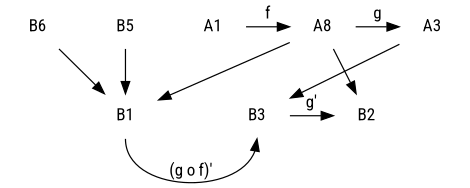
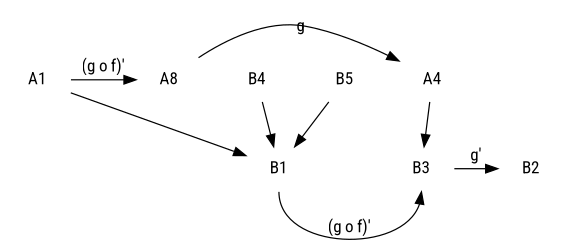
  digraph {
    fontname="Roboto Condensed"
    node [fontname="Roboto Condensed" shape=plaintext]
    edge [fontname="Roboto Condensed"]
    A1
    n2 [label=A8]
-   A3
+   A3 [label=A4]
    B1
    B2
    B3
-   B4 [label=B6]
+   B4
    B5
    subgraph sub_1 {
      rank=same
      A1
      n2
      A3
    }
    subgraph sub_2 {
      rank=same
      B1
      B2
      B3
    }
    subgraph sub_3 {
      rank=same
      A1
      n2
      A3
    }
-   A1 -> n2 [label=f]
-   n2 -> B1
+   A1 -> n2 [label="(g o f)'"]
+   A1 -> B1
    n2 -> A3 [label=g]
-   n2 -> B2
    A3 -> B3
    B1 -> B3 [headport=s label="(g o f)'" tailport=s]
    B3 -> B2 [label="g'"]
    B4 -> B1
    B5 -> B1
  }
